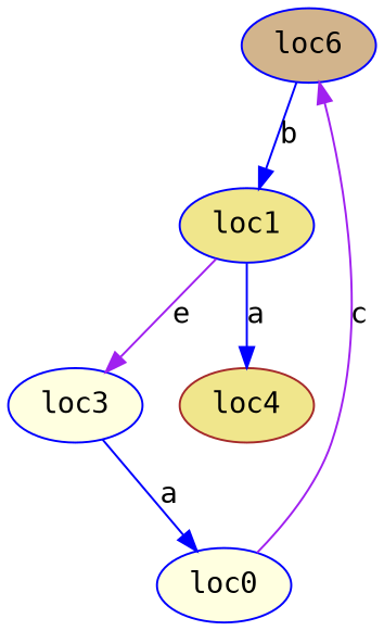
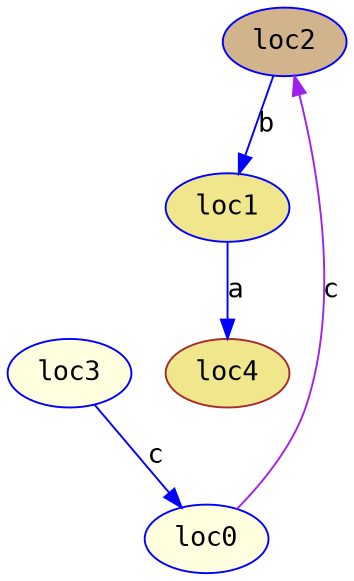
  digraph {
    fontname="DejaVu Sans Mono"
    node [color=blue fillcolor=lightyellow fontname="DejaVu Sans Mono" init=false match=true style=filled]
    edge [color=blue fontname="DejaVu Sans Mono" reset="{x0 := 0}"]
-   loc2 [fillcolor=tan init=true label=loc6]
+   loc2 [fillcolor=tan init=true]
    loc0
    loc1 [fillcolor=khaki]
    loc3
    loc4 [color=brown fillcolor=khaki]
    loc2 -> loc1 [label=b]
    loc0 -> loc2 [color=purple label=c]
-   loc1 -> loc3 [color=purple guard="{x0 >= 10}" label=e]
    loc1 -> loc4 [guard="{x0 >= 5}" label=a reset=""]
-   loc3 -> loc0 [label=a]
+   loc3 -> loc0 [label=c]
  }
